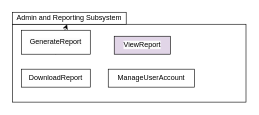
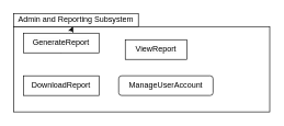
  <mxCell id="0" />
  <mxCell id="1" parent="0" />
  <mxCell id="2" value="" style="rounded=0;whiteSpace=wrap;html=1;" vertex="1" parent="1"><mxGeometry x="20" y="40" width="390" height="130" as="geometry" /></mxCell>
  <mxCell id="3" value="Admin and Reporting Subsystem" style="rounded=0;whiteSpace=wrap;html=1;" vertex="1" parent="1"><mxGeometry x="20" y="20" width="190" height="20" as="geometry" /></mxCell>
  <mxCell id="4" style="edgeStyle=none;html=1;exitX=0.5;exitY=1;exitDx=0;exitDy=0;dashed=1;" edge="1" parent="1" source="5" target="3"><mxGeometry relative="1" as="geometry" /></mxCell>
- <mxCell id="5" value="&lt;span style=&quot;color: rgb(0, 0, 0); font-family: Helvetica; font-size: 12px; font-style: normal; font-variant-ligatures: normal; font-variant-caps: normal; font-weight: 400; letter-spacing: normal; orphans: 2; text-align: center; text-indent: 0px; text-transform: none; widows: 2; word-spacing: 0px; -webkit-text-stroke-width: 0px; background-color: rgb(251, 251, 251); text-decoration-thickness: initial; text-decoration-style: initial; text-decoration-color: initial; float: none; display: inline !important;&quot;&gt;GenerateReport&lt;/span&gt;" style="rounded=0;whiteSpace=wrap;html=1;" vertex="1" parent="1"><mxGeometry x="35" y="50" width="115" height="40" as="geometry" /></mxCell>
- <mxCell id="6" value="&lt;span style=&quot;color: rgb(0, 0, 0); font-family: Helvetica; font-size: 12px; font-style: normal; font-variant-ligatures: normal; font-variant-caps: normal; font-weight: 400; letter-spacing: normal; orphans: 2; text-align: center; text-indent: 0px; text-transform: none; widows: 2; word-spacing: 0px; -webkit-text-stroke-width: 0px; background-color: rgb(251, 251, 251); text-decoration-thickness: initial; text-decoration-style: initial; text-decoration-color: initial; float: none; display: inline !important;&quot;&gt;View&lt;/span&gt;&lt;span style=&quot;color: rgb(0, 0, 0); font-family: Helvetica; font-size: 12px; font-style: normal; font-variant-ligatures: normal; font-variant-caps: normal; font-weight: 400; letter-spacing: normal; orphans: 2; text-align: center; text-indent: 0px; text-transform: none; widows: 2; word-spacing: 0px; -webkit-text-stroke-width: 0px; background-color: rgb(251, 251, 251); text-decoration-thickness: initial; text-decoration-style: initial; text-decoration-color: initial; float: none; display: inline !important;&quot;&gt;Report&lt;/span&gt;" style="rounded=0;whiteSpace=wrap;html=1;fillColor=#e1d5e7;" vertex="1" parent="1"><mxGeometry x="190" y="60" width="93.75" height="30" as="geometry" /></mxCell>
- <mxCell id="7" value="ManageUserAccount" style="rounded=0;whiteSpace=wrap;html=1;" vertex="1" parent="1"><mxGeometry x="180" y="115" width="143.75" height="30" as="geometry" /></mxCell>
+ <mxCell id="5" value="&lt;span style=&quot;color: rgb(0, 0, 0); font-family: Helvetica; font-size: 12px; font-style: normal; font-variant-ligatures: normal; font-variant-caps: normal; font-weight: 400; letter-spacing: normal; orphans: 2; text-align: center; text-indent: 0px; text-transform: none; widows: 2; word-spacing: 0px; -webkit-text-stroke-width: 0px; background-color: rgb(251, 251, 251); text-decoration-thickness: initial; text-decoration-style: initial; text-decoration-color: initial; float: none; display: inline !important;&quot;&gt;GenerateReport&lt;/span&gt;" style="rounded=0;whiteSpace=wrap;html=1;" vertex="1" parent="1"><mxGeometry x="35" y="50" width="115" height="30" as="geometry" /></mxCell>
+ <mxCell id="6" value="&lt;span style=&quot;color: rgb(0, 0, 0); font-family: Helvetica; font-size: 12px; font-style: normal; font-variant-ligatures: normal; font-variant-caps: normal; font-weight: 400; letter-spacing: normal; orphans: 2; text-align: center; text-indent: 0px; text-transform: none; widows: 2; word-spacing: 0px; -webkit-text-stroke-width: 0px; background-color: rgb(251, 251, 251); text-decoration-thickness: initial; text-decoration-style: initial; text-decoration-color: initial; float: none; display: inline !important;&quot;&gt;View&lt;/span&gt;&lt;span style=&quot;color: rgb(0, 0, 0); font-family: Helvetica; font-size: 12px; font-style: normal; font-variant-ligatures: normal; font-variant-caps: normal; font-weight: 400; letter-spacing: normal; orphans: 2; text-align: center; text-indent: 0px; text-transform: none; widows: 2; word-spacing: 0px; -webkit-text-stroke-width: 0px; background-color: rgb(251, 251, 251); text-decoration-thickness: initial; text-decoration-style: initial; text-decoration-color: initial; float: none; display: inline !important;&quot;&gt;Report&lt;/span&gt;" style="rounded=0;whiteSpace=wrap;html=1;" vertex="1" parent="1"><mxGeometry x="190" y="60" width="93.75" height="30" as="geometry" /></mxCell>
+ <mxCell id="7" value="ManageUserAccount" style="whiteSpace=wrap;html=1;rounded=1;" vertex="1" parent="1"><mxGeometry x="180" y="115" width="143.75" height="30" as="geometry" /></mxCell>
  <mxCell id="8" value="DownloadReport" style="rounded=0;whiteSpace=wrap;html=1;" vertex="1" parent="1"><mxGeometry x="35" y="115" width="115" height="30" as="geometry" /></mxCell>
